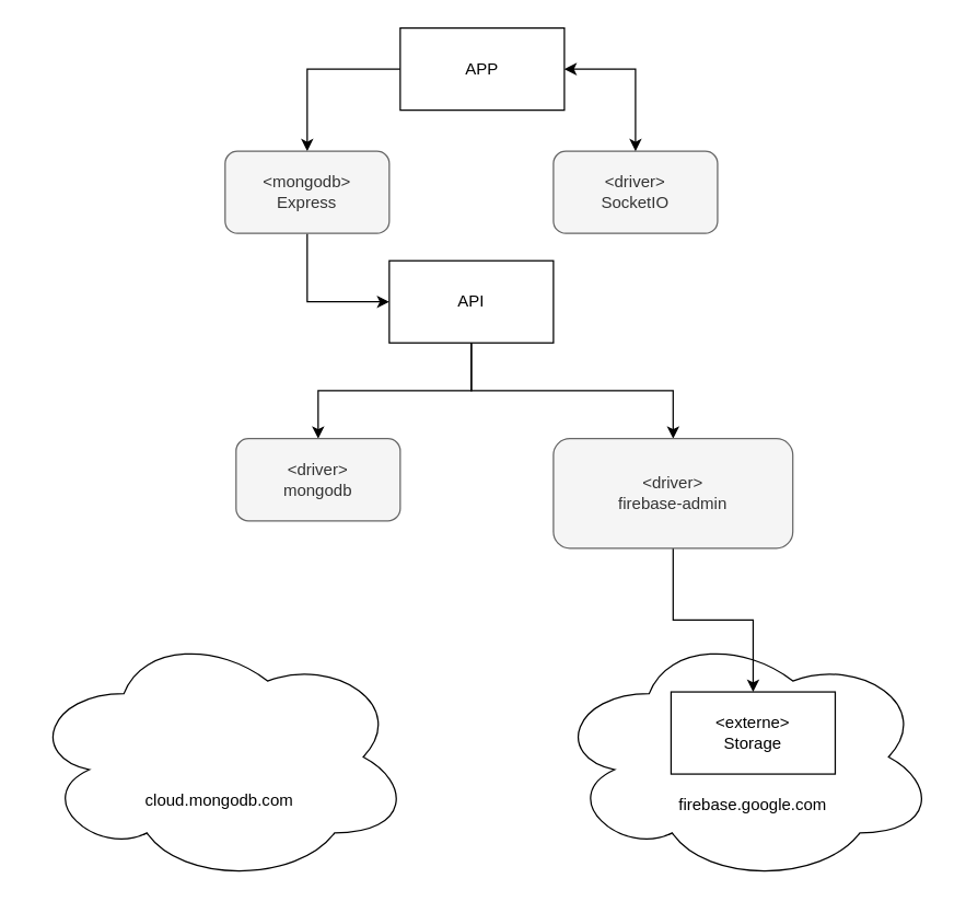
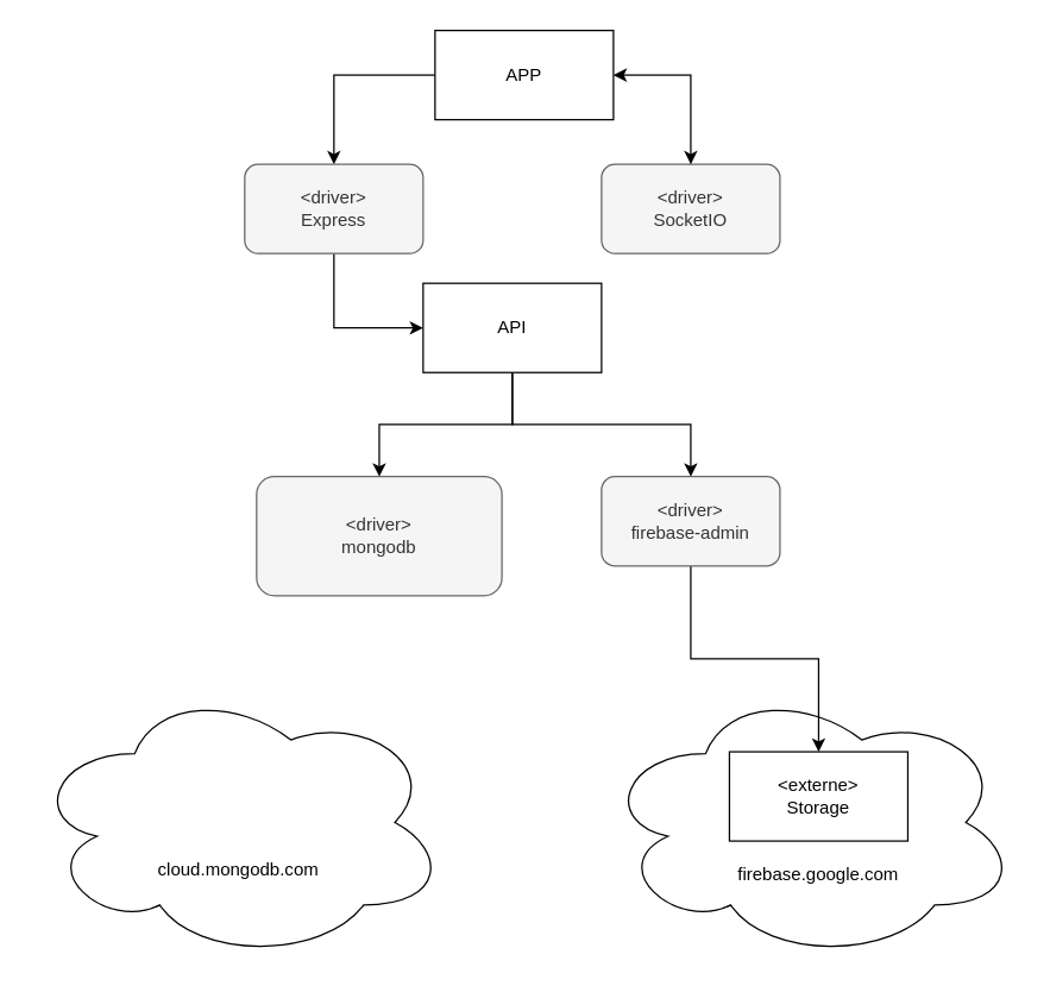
  <mxCell id="0" />
  <mxCell id="1" parent="0" />
  <mxCell id="2" value="" style="ellipse;shape=cloud;whiteSpace=wrap;html=1;" vertex="1" parent="1"><mxGeometry x="404" y="460" width="280" height="185" as="geometry" /></mxCell>
  <mxCell id="3" value="firebase.google.com" style="text;html=1;strokeColor=none;fillColor=none;align=center;verticalAlign=middle;whiteSpace=wrap;rounded=0;" vertex="1" parent="1"><mxGeometry x="480" y="577.5" width="140" height="20" as="geometry" /></mxCell>
  <mxCell id="4" value="" style="ellipse;shape=cloud;whiteSpace=wrap;html=1;" vertex="1" parent="1"><mxGeometry x="20" y="460" width="280" height="185" as="geometry" /></mxCell>
  <mxCell id="5" style="edgeStyle=orthogonalEdgeStyle;rounded=0;orthogonalLoop=1;jettySize=auto;html=1;" edge="1" parent="1" source="6" target="12"><mxGeometry relative="1" as="geometry" /></mxCell>
  <mxCell id="6" value="APP" style="rounded=0;whiteSpace=wrap;html=1;" vertex="1" parent="1"><mxGeometry x="292" y="20" width="120" height="60" as="geometry" /></mxCell>
  <mxCell id="7" style="edgeStyle=orthogonalEdgeStyle;rounded=0;orthogonalLoop=1;jettySize=auto;html=1;entryX=0.5;entryY=0;entryDx=0;entryDy=0;" edge="1" parent="1" source="9" target="18"><mxGeometry relative="1" as="geometry" /></mxCell>
  <mxCell id="8" style="edgeStyle=orthogonalEdgeStyle;rounded=0;orthogonalLoop=1;jettySize=auto;html=1;entryX=0.5;entryY=0;entryDx=0;entryDy=0;" edge="1" parent="1" source="9" target="17"><mxGeometry relative="1" as="geometry" /></mxCell>
  <mxCell id="9" value="API" style="rounded=0;whiteSpace=wrap;html=1;" vertex="1" parent="1"><mxGeometry x="284" y="190" width="120" height="60" as="geometry" /></mxCell>
  <mxCell id="10" value="&amp;lt;externe&amp;gt;&lt;br&gt;Storage" style="rounded=0;whiteSpace=wrap;html=1;" vertex="1" parent="1"><mxGeometry x="490" y="505" width="120" height="60" as="geometry" /></mxCell>
  <mxCell id="11" style="edgeStyle=orthogonalEdgeStyle;rounded=0;orthogonalLoop=1;jettySize=auto;html=1;entryX=0;entryY=0.5;entryDx=0;entryDy=0;" edge="1" parent="1" source="12" target="9"><mxGeometry relative="1" as="geometry" /></mxCell>
- <mxCell id="12" value="&amp;lt;mongodb&amp;gt;&lt;br&gt;Express" style="rounded=1;whiteSpace=wrap;html=1;fillColor=#f5f5f5;strokeColor=#666666;fontColor=#333333;" vertex="1" parent="1"><mxGeometry x="164" y="110" width="120" height="60" as="geometry" /></mxCell>
+ <mxCell id="12" value="&amp;lt;driver&amp;gt;&lt;br&gt;Express" style="rounded=1;whiteSpace=wrap;html=1;fillColor=#f5f5f5;strokeColor=#666666;fontColor=#333333;" vertex="1" parent="1"><mxGeometry x="164" y="110" width="120" height="60" as="geometry" /></mxCell>
  <mxCell id="13" value="&amp;lt;driver&amp;gt;&lt;br&gt;SocketIO" style="rounded=1;whiteSpace=wrap;html=1;fillColor=#f5f5f5;strokeColor=#666666;fontColor=#333333;" vertex="1" parent="1"><mxGeometry x="404" y="110" width="120" height="60" as="geometry" /></mxCell>
  <mxCell id="14" value="" style="endArrow=classic;startArrow=classic;html=1;entryX=1;entryY=0.5;entryDx=0;entryDy=0;exitX=0.5;exitY=0;exitDx=0;exitDy=0;edgeStyle=orthogonalEdgeStyle;rounded=0;" edge="1" parent="1" source="13" target="6"><mxGeometry width="50" height="50" relative="1" as="geometry"><mxPoint x="549" y="100" as="sourcePoint" /><mxPoint x="599" y="50" as="targetPoint" /></mxGeometry></mxCell>
  <mxCell id="15" value="cloud.mongodb.com" style="text;html=1;strokeColor=none;fillColor=none;align=center;verticalAlign=middle;whiteSpace=wrap;rounded=0;" vertex="1" parent="1"><mxGeometry x="90" y="575" width="140" height="20" as="geometry" /></mxCell>
  <mxCell id="16" style="edgeStyle=orthogonalEdgeStyle;rounded=0;orthogonalLoop=1;jettySize=auto;html=1;entryX=0.5;entryY=0;entryDx=0;entryDy=0;" edge="1" parent="1" source="17" target="10"><mxGeometry relative="1" as="geometry" /></mxCell>
- <mxCell id="17" value="&amp;lt;driver&amp;gt;&lt;br&gt;firebase-admin" style="rounded=1;whiteSpace=wrap;html=1;fillColor=#f5f5f5;strokeColor=#666666;fontColor=#333333;" vertex="1" parent="1"><mxGeometry x="404" y="320" width="175" height="80" as="geometry" /></mxCell>
- <mxCell id="18" value="&amp;lt;driver&amp;gt;&lt;br&gt;mongodb" style="rounded=1;whiteSpace=wrap;html=1;fillColor=#f5f5f5;strokeColor=#666666;fontColor=#333333;" vertex="1" parent="1"><mxGeometry x="172" y="320" width="120" height="60" as="geometry" /></mxCell>
+ <mxCell id="17" value="&amp;lt;driver&amp;gt;&lt;br&gt;firebase-admin" style="rounded=1;whiteSpace=wrap;html=1;fillColor=#f5f5f5;strokeColor=#666666;fontColor=#333333;" vertex="1" parent="1"><mxGeometry x="404" y="320" width="120" height="60" as="geometry" /></mxCell>
+ <mxCell id="18" value="&amp;lt;driver&amp;gt;&lt;br&gt;mongodb" style="rounded=1;whiteSpace=wrap;html=1;fillColor=#f5f5f5;strokeColor=#666666;fontColor=#333333;" vertex="1" parent="1"><mxGeometry x="172" y="320" width="165" height="80" as="geometry" /></mxCell>
